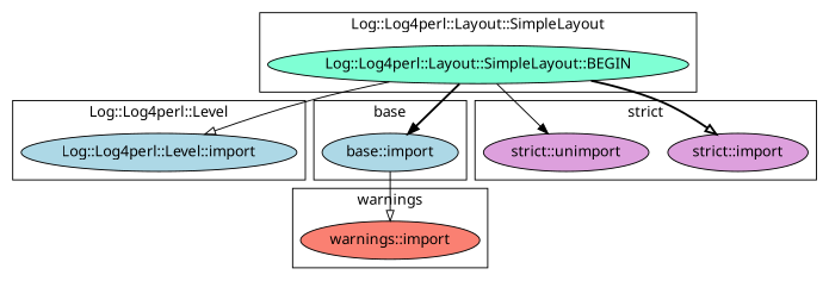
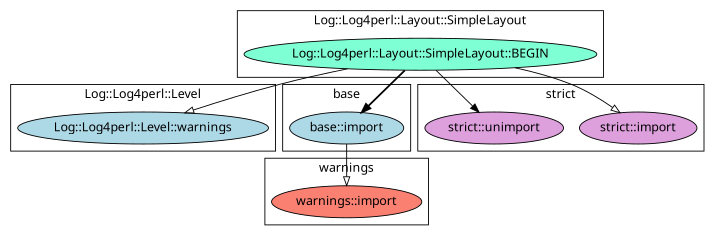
  digraph {
    fontname="Noto Sans"
    node [fillcolor=lightblue fontname="Noto Sans" style=filled]
    edge [arrowhead=onormal fontname="Noto Sans" style=solid]
    "warnings::import" [fillcolor=salmon]
-   "Log::Log4perl::Level::import"
+   "Log::Log4perl::Level::import" [label="Log::Log4perl::Level::warnings"]
    "base::import"
    "Log::Log4perl::Layout::SimpleLayout::BEGIN" [fillcolor=aquamarine]
    "strict::import" [fillcolor=plum]
    "strict::unimport" [fillcolor=plum]
    subgraph cluster_1 {
      label=warnings
      "warnings::import"
    }
    subgraph cluster_2 {
      label="Log::Log4perl::Level"
      "Log::Log4perl::Level::import"
    }
    subgraph cluster_3 {
      label=base
      "base::import"
    }
    subgraph cluster_4 {
      label="Log::Log4perl::Layout::SimpleLayout"
      "Log::Log4perl::Layout::SimpleLayout::BEGIN"
    }
    subgraph cluster_5 {
      label="strict"
      "strict::import"
      "strict::unimport"
    }
    "base::import" -> "warnings::import"
    "Log::Log4perl::Layout::SimpleLayout::BEGIN" -> "Log::Log4perl::Level::import"
    "Log::Log4perl::Layout::SimpleLayout::BEGIN" -> "base::import" [arrowhead=normal style=bold]
-   "Log::Log4perl::Layout::SimpleLayout::BEGIN" -> "strict::import" [style=bold]
+   "Log::Log4perl::Layout::SimpleLayout::BEGIN" -> "strict::import"
    "Log::Log4perl::Layout::SimpleLayout::BEGIN" -> "strict::unimport" [arrowhead=normal]
  }
